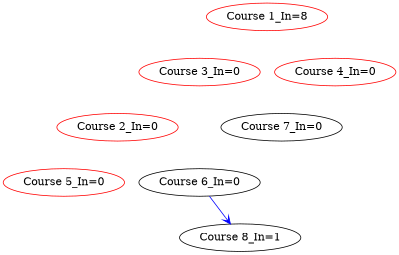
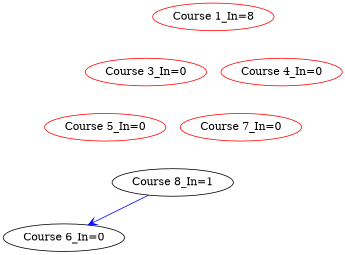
  digraph {
    node [color=red]
    edge [style=invis]
-   "Course 2_In=0"
    "Course 5_In=0"
    "Course 6_In=0" [color=""]
    "Course 3_In=0"
-   "Course 7_In=0" [color=black]
+   "Course 7_In=0"
    "Course 4_In=0"
    "Course 8_In=1" [color=""]
    n8 [label="Course 1_In=8"]
-   "Course 2_In=0" -> "Course 5_In=0"
-   "Course 2_In=0" -> "Course 6_In=0"
    "Course 5_In=0" -> "Course 8_In=1"
-   "Course 6_In=0" -> "Course 8_In=1" [arrowhead=vee color=blue style=""]
-   "Course 3_In=0" -> "Course 2_In=0"
+   "Course 8_In=1" -> "Course 6_In=0" [arrowhead=vee color=blue style=""]
    "Course 3_In=0" -> "Course 6_In=0"
    "Course 3_In=0" -> "Course 7_In=0"
    "Course 7_In=0" -> "Course 8_In=1"
    "Course 4_In=0" -> "Course 7_In=0"
    "Course 4_In=0" -> "Course 8_In=1"
    n8 -> "Course 3_In=0"
    n8 -> "Course 4_In=0"
  }
